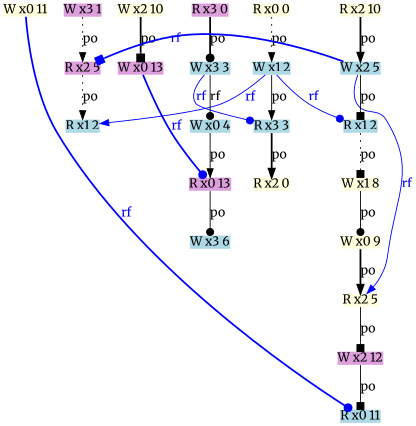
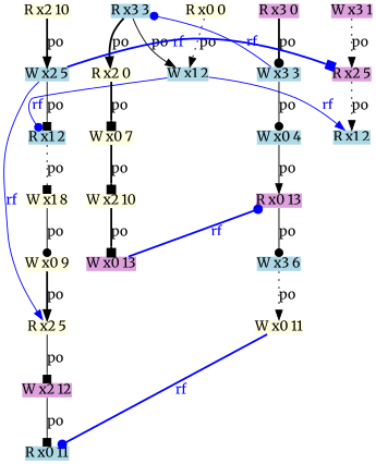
  digraph {
    fontname=Merriweather
    node [color=gray40 fillcolor=lightyellow fontname=Merriweather idx=1 loc=0 shape=plain style=filled th=3 type=W]
    edge [arrowhead=normal fontname=Merriweather style=solid]
    n1 [idx=5 label="R x2 5" loc=2 type=R]
    n2 [fillcolor=plum idx=6 label="W x2 12" loc=2]
    n3 [fillcolor=lightblue idx=7 label="R x0 11" type=R]
    n4 [fillcolor=lightblue label="W x1 2" loc=1 th=1]
    n5 [fillcolor=lightblue idx=2 label="R x1 2" loc=1 th=2 type=R]
    n6 [color=blue fillcolor=lightblue idx=2 label="R x3 3" loc=3 th=1 type=R]
    n7 [fillcolor=lightblue idx=2 label="R x1 2" loc=1 type=R]
    n8 [color=blue idx=3 label="R x2 0" loc=2 th=1 type=R]
    n9 [color=blue idx=3 label="W x1 8" loc=1]
    n10 [color=blue idx=5 label="W x0 11" th=0]
    n11 [fillcolor=plum idx=6 label="W x0 13" th=1]
    n12 [color=blue fillcolor=plum idx=3 label="R x0 13" th=0 type=R]
    n13 [fillcolor=lightblue idx=4 label="W x3 6" loc=3 th=0]
    n14 [color=blue fillcolor=plum label="R x2 5" loc=2 th=2 type=R]
    n15 [fillcolor=plum idx=0 label="R x3 0" loc=3 th=0 type=R]
    n16 [fillcolor=lightblue label="W x3 3" loc=3 th=0]
    n17 [color=blue fillcolor=lightblue idx=2 label="W x0 4" th=0]
    n18 [idx=0 label="R x0 0" th=1 type=R]
+   n19 [idx=4 label="W x0 7" th=1]
    n20 [color=blue idx=5 label="W x2 10" loc=2 th=1]
    n21 [color=blue idx=0 label="R x2 10" loc=2 type=R]
    n22 [fillcolor=lightblue label="W x2 5" loc=2]
    n23 [fillcolor=plum idx=0 label="W x3 1" loc=3 th=2]
    n24 [color=blue idx=4 label="W x0 9"]
    n1 -> n2 [arrowhead=box label=po]
    n2 -> n3 [arrowhead=box label=po]
    n4 -> n5 [color=blue constraint=false fontcolor=blue from_idx=1 from_th=1 label=rf to_idx=2 to_th=2]
-   n4 -> n6 [label=po]
+   n6 -> n4 [label=po]
    n4 -> n7 [arrowhead=dot color=blue constraint=false fontcolor=blue from_idx=1 from_th=1 label=rf to_idx=2 to_th=3]
    n6 -> n8 [label=po style=bold]
    n7 -> n9 [arrowhead=box label=po style=dotted]
+   n8 -> n19 [arrowhead=box label=po style=bold]
    n9 -> n24 [arrowhead=dot label=po]
    n10 -> n3 [arrowhead=dot color=blue constraint=false fontcolor=blue from_idx=5 from_th=0 label=rf style=bold to_idx=7 to_th=3]
    n11 -> n12 [arrowhead=dot color=blue constraint=false fontcolor=blue from_idx=6 from_th=1 label=rf style=bold to_idx=3 to_th=0]
    n12 -> n13 [arrowhead=dot label=po]
+   n13 -> n10 [label=po style=dotted]
    n14 -> n5 [label=po style=dotted]
    n15 -> n16 [arrowhead=dot label=po style=bold]
    n16 -> n6 [arrowhead=dot color=blue constraint=false fontcolor=blue from_idx=1 from_th=0 label=rf to_idx=2 to_th=1]
-   n16 -> n17 [arrowhead=dot label=rf]
+   n16 -> n17 [arrowhead=dot label=po]
    n17 -> n12 [label=po]
    n18 -> n4 [label=po style=dotted]
+   n19 -> n20 [arrowhead=box label=po style=bold]
    n20 -> n11 [arrowhead=box label=po style=bold]
    n21 -> n22 [label=po style=bold]
    n22 -> n1 [color=blue constraint=false fontcolor=blue from_idx=1 from_th=3 label=rf to_idx=5 to_th=3]
    n22 -> n7 [arrowhead=box label=po]
    n22 -> n14 [arrowhead=box color=blue constraint=false fontcolor=blue from_idx=1 from_th=3 label=rf style=bold to_idx=1 to_th=2]
    n23 -> n14 [label=po style=dotted]
    n24 -> n1 [label=po style=bold]
  }
